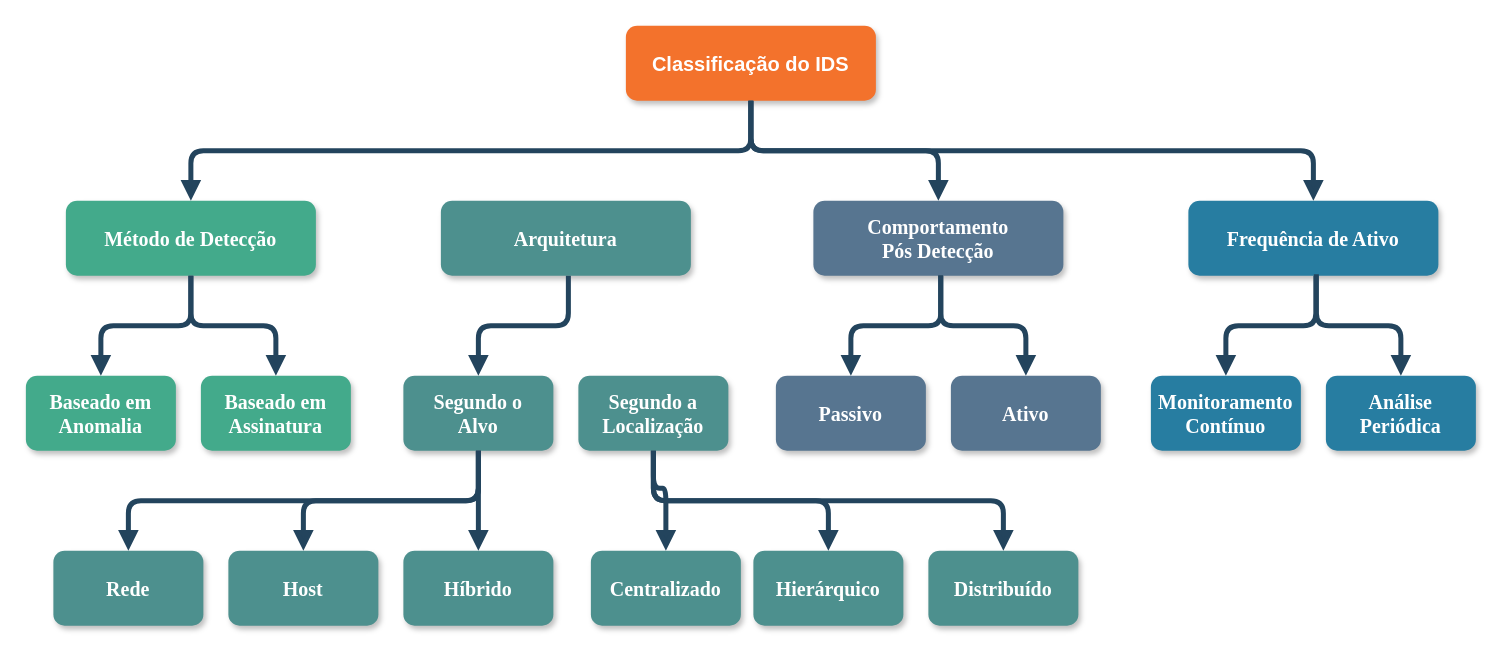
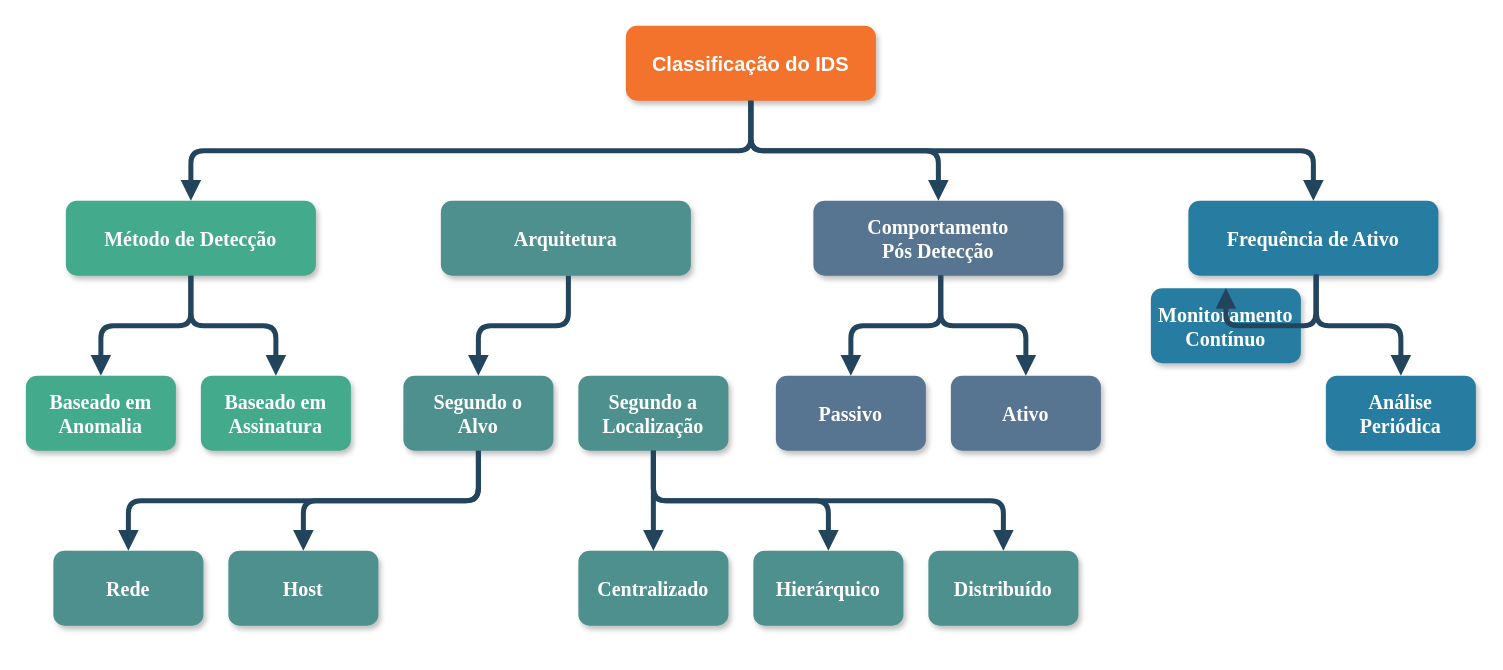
  <mxCell id="0" />
  <mxCell id="1" parent="0" />
  <mxCell id="2" value="Classificação do IDS" style="rounded=1;fillColor=#F3722C;strokeColor=none;shadow=1;gradientColor=none;fontStyle=1;fontColor=#FFFFFF;fontSize=16;" parent="1" vertex="1"><mxGeometry x="500" y="20" width="200" height="60" as="geometry" /></mxCell>
  <mxCell id="3" value="Método de Detecção" style="rounded=1;fillColor=#43AA8B;strokeColor=none;shadow=1;gradientColor=none;fontStyle=1;fontColor=#FFFFFF;fontSize=16;fontFamily=Garamond;" parent="1" vertex="1"><mxGeometry x="52" y="160" width="200" height="60" as="geometry" /></mxCell>
  <mxCell id="4" value="Arquitetura" style="rounded=1;fillColor=#4D908E;strokeColor=none;shadow=1;gradientColor=none;fontStyle=1;fontColor=#FFFFFF;fontSize=16;fontFamily=Garamond;" parent="1" vertex="1"><mxGeometry x="352" y="160" width="200" height="60" as="geometry" /></mxCell>
  <mxCell id="5" value="Baseado em&#10;Anomalia" style="rounded=1;fillColor=#43AA8B;strokeColor=none;shadow=1;gradientColor=none;fontStyle=1;fontColor=#FFFFFF;fontSize=16;fontFamily=Garamond;" parent="1" vertex="1"><mxGeometry x="20" y="300" width="120" height="60" as="geometry" /></mxCell>
  <mxCell id="6" value="" style="edgeStyle=elbowEdgeStyle;elbow=vertical;strokeWidth=4;endArrow=block;endFill=1;fontStyle=1;strokeColor=#23445D;exitX=0.5;exitY=1;exitDx=0;exitDy=0;" parent="1" source="2" target="3" edge="1"><mxGeometry x="-28" y="165.5" width="100" height="100" as="geometry"><mxPoint x="530" y="60" as="sourcePoint" /><mxPoint x="-128" y="-154.5" as="targetPoint" /><Array as="points"><mxPoint x="520" y="120" /><mxPoint x="360" y="110" /></Array></mxGeometry></mxCell>
  <mxCell id="7" value="" style="edgeStyle=elbowEdgeStyle;elbow=vertical;strokeWidth=4;endArrow=block;endFill=1;fontStyle=1;strokeColor=#23445D;exitX=0.5;exitY=1;exitDx=0;exitDy=0;entryX=0.5;entryY=0;entryDx=0;entryDy=0;" parent="1" source="2" target="17" edge="1"><mxGeometry x="22" y="165.5" width="100" height="100" as="geometry"><mxPoint x="572" y="85.5" as="sourcePoint" /><mxPoint x="742.5" y="135.5" as="targetPoint" /><Array as="points"><mxPoint x="720" y="120" /><mxPoint x="670" y="110" /></Array></mxGeometry></mxCell>
  <mxCell id="8" value="Frequência de Ativo" style="rounded=1;fillColor=#277DA1;strokeColor=none;shadow=1;gradientColor=none;fontStyle=1;fontColor=#FFFFFF;fontSize=16;fontFamily=Garamond;" vertex="1" parent="1"><mxGeometry x="950" y="160" width="200" height="60" as="geometry" /></mxCell>
  <mxCell id="9" value="" style="edgeStyle=elbowEdgeStyle;elbow=vertical;strokeWidth=4;endArrow=block;endFill=1;fontStyle=1;strokeColor=#23445D;exitX=0.5;exitY=1;exitDx=0;exitDy=0;entryX=0.5;entryY=0;entryDx=0;entryDy=0;" edge="1" target="8" parent="1" source="2"><mxGeometry x="260" y="165.5" width="100" height="100" as="geometry"><mxPoint x="810" y="60" as="sourcePoint" /><mxPoint x="160" y="-154.5" as="targetPoint" /><Array as="points"><mxPoint x="700" y="120" /><mxPoint x="908" y="110" /></Array></mxGeometry></mxCell>
  <mxCell id="10" value="Baseado em&#10;Assinatura" style="rounded=1;fillColor=#43AA8B;strokeColor=none;shadow=1;gradientColor=none;fontStyle=1;fontColor=#FFFFFF;fontSize=16;fontFamily=Garamond;" vertex="1" parent="1"><mxGeometry x="160" y="300" width="120" height="60" as="geometry" /></mxCell>
  <mxCell id="11" value="Segundo o&#10;Alvo" style="rounded=1;fillColor=#4D908E;strokeColor=none;shadow=1;gradientColor=none;fontStyle=1;fontColor=#FFFFFF;fontSize=16;fontFamily=Garamond;" vertex="1" parent="1"><mxGeometry x="322" y="300" width="120" height="60" as="geometry" /></mxCell>
  <mxCell id="12" value="Segundo a&#10;Localização" style="rounded=1;fillColor=#4D908E;strokeColor=none;shadow=1;gradientColor=none;fontStyle=1;fontColor=#FFFFFF;fontSize=16;fontFamily=Garamond;" vertex="1" parent="1"><mxGeometry x="462" y="300" width="120" height="60" as="geometry" /></mxCell>
  <mxCell id="13" value="Passivo" style="rounded=1;fillColor=#577590;strokeColor=none;shadow=1;gradientColor=none;fontStyle=1;fontColor=#FFFFFF;fontSize=16;fontFamily=Garamond;" vertex="1" parent="1"><mxGeometry x="620" y="300" width="120" height="60" as="geometry" /></mxCell>
  <mxCell id="14" value="Ativo" style="rounded=1;fillColor=#577590;strokeColor=none;shadow=1;gradientColor=none;fontStyle=1;fontColor=#FFFFFF;fontSize=16;fontFamily=Garamond;" vertex="1" parent="1"><mxGeometry x="760" y="300" width="120" height="60" as="geometry" /></mxCell>
- <mxCell id="15" value="Monitoramento&#10;Contínuo" style="rounded=1;fillColor=#277DA1;strokeColor=none;shadow=1;gradientColor=none;fontStyle=1;fontColor=#FFFFFF;fontSize=16;fontFamily=Garamond;" vertex="1" parent="1"><mxGeometry x="920" y="300" width="120" height="60" as="geometry" /></mxCell>
+ <mxCell id="15" value="Monitoramento&#10;Contínuo" style="rounded=1;fillColor=#277DA1;strokeColor=none;shadow=1;gradientColor=none;fontStyle=1;fontColor=#FFFFFF;fontSize=16;fontFamily=Garamond;" vertex="1" parent="1"><mxGeometry x="920" y="230" width="120" height="60" as="geometry" /></mxCell>
  <mxCell id="16" value="Análise&#10;Periódica" style="rounded=1;fillColor=#277DA1;strokeColor=none;shadow=1;gradientColor=none;fontStyle=1;fontColor=#FFFFFF;fontSize=16;fontFamily=Garamond;" vertex="1" parent="1"><mxGeometry x="1060" y="300" width="120" height="60" as="geometry" /></mxCell>
  <mxCell id="17" value="Comportamento&#10;Pós Detecção" style="rounded=1;fillColor=#577590;strokeColor=none;shadow=1;gradientColor=none;fontStyle=1;fontColor=#FFFFFF;fontSize=16;fontFamily=Garamond;" vertex="1" parent="1"><mxGeometry x="650" y="160" width="200" height="60" as="geometry" /></mxCell>
  <mxCell id="18" value="" style="edgeStyle=elbowEdgeStyle;elbow=vertical;strokeWidth=4;endArrow=block;endFill=1;fontStyle=1;strokeColor=#23445D;exitX=0.5;exitY=1;exitDx=0;exitDy=0;entryX=0.5;entryY=0;entryDx=0;entryDy=0;fontFamily=Garamond;" edge="1" parent="1" source="3" target="5"><mxGeometry x="-630" y="284" width="100" height="100" as="geometry"><mxPoint x="-2" y="188.5" as="sourcePoint" /><mxPoint x="-450" y="254.5" as="targetPoint" /><Array as="points"><mxPoint x="130" y="260" /><mxPoint x="130" y="244.5" /><mxPoint x="40" y="234.5" /></Array></mxGeometry></mxCell>
  <mxCell id="19" value="" style="edgeStyle=elbowEdgeStyle;elbow=vertical;strokeWidth=4;endArrow=block;endFill=1;fontStyle=1;strokeColor=#23445D;exitX=0.5;exitY=1;exitDx=0;exitDy=0;entryX=0.5;entryY=0;entryDx=0;entryDy=0;fontFamily=Garamond;" edge="1" parent="1" source="3" target="10"><mxGeometry x="380" y="100" width="100" height="100" as="geometry"><mxPoint x="720" y="4.5" as="sourcePoint" /><mxPoint x="1170" y="70.5" as="targetPoint" /><Array as="points"><mxPoint x="200" y="260" /><mxPoint x="190" y="244.5" /></Array></mxGeometry></mxCell>
  <mxCell id="20" value="" style="edgeStyle=elbowEdgeStyle;elbow=vertical;strokeWidth=4;endArrow=block;endFill=1;fontStyle=1;strokeColor=#23445D;exitX=0.5;exitY=1;exitDx=0;exitDy=0;entryX=0.5;entryY=0;entryDx=0;entryDy=0;fontFamily=Garamond;" edge="1" parent="1" target="11"><mxGeometry x="-328" y="283.5" width="100" height="100" as="geometry"><mxPoint x="454" y="220" as="sourcePoint" /><mxPoint x="382" y="274.5" as="targetPoint" /><Array as="points"><mxPoint x="430" y="260" /><mxPoint x="432" y="244" /><mxPoint x="342" y="234" /></Array></mxGeometry></mxCell>
  <mxCell id="21" value="" style="edgeStyle=elbowEdgeStyle;elbow=vertical;strokeWidth=4;endArrow=block;endFill=1;fontStyle=1;strokeColor=#23445D;exitX=0.5;exitY=1;exitDx=0;exitDy=0;entryX=0.5;entryY=0;entryDx=0;entryDy=0;fontFamily=Garamond;" edge="1" parent="1" target="13"><mxGeometry x="-30" y="283.5" width="100" height="100" as="geometry"><mxPoint x="752" y="220" as="sourcePoint" /><mxPoint x="680" y="274" as="targetPoint" /><Array as="points"><mxPoint x="700" y="260" /><mxPoint x="730" y="244" /><mxPoint x="640" y="234" /></Array></mxGeometry></mxCell>
  <mxCell id="22" value="" style="edgeStyle=elbowEdgeStyle;elbow=vertical;strokeWidth=4;endArrow=block;endFill=1;fontStyle=1;strokeColor=#23445D;exitX=0.509;exitY=0.994;exitDx=0;exitDy=0;entryX=0.5;entryY=0;entryDx=0;entryDy=0;exitPerimeter=0;fontFamily=Garamond;" edge="1" parent="1" source="17" target="14"><mxGeometry x="980" y="99.5" width="100" height="100" as="geometry"><mxPoint x="752" y="220" as="sourcePoint" /><mxPoint x="820" y="274" as="targetPoint" /><Array as="points"><mxPoint x="780" y="260" /></Array></mxGeometry></mxCell>
  <mxCell id="23" value="" style="edgeStyle=elbowEdgeStyle;elbow=vertical;strokeWidth=4;endArrow=block;endFill=1;fontStyle=1;strokeColor=#23445D;exitX=0.5;exitY=1;exitDx=0;exitDy=0;entryX=0.5;entryY=0;entryDx=0;entryDy=0;fontFamily=Garamond;" edge="1" parent="1" target="15"><mxGeometry x="270" y="283.5" width="100" height="100" as="geometry"><mxPoint x="1052" y="220" as="sourcePoint" /><mxPoint x="980" y="274" as="targetPoint" /><Array as="points"><mxPoint x="1030" y="260" /><mxPoint x="1030" y="244" /><mxPoint x="940" y="234" /></Array></mxGeometry></mxCell>
  <mxCell id="24" value="" style="edgeStyle=elbowEdgeStyle;elbow=vertical;strokeWidth=4;endArrow=block;endFill=1;fontStyle=1;strokeColor=#23445D;exitX=0.512;exitY=0.982;exitDx=0;exitDy=0;entryX=0.5;entryY=0;entryDx=0;entryDy=0;exitPerimeter=0;fontFamily=Garamond;" edge="1" parent="1" source="8" target="16"><mxGeometry x="1280" y="99.5" width="100" height="100" as="geometry"><mxPoint x="1052" y="220" as="sourcePoint" /><mxPoint x="1120" y="274" as="targetPoint" /><Array as="points"><mxPoint x="1080" y="260" /></Array></mxGeometry></mxCell>
  <mxCell id="25" value="Host" style="rounded=1;fillColor=#4D908E;strokeColor=none;shadow=1;gradientColor=none;fontStyle=1;fontColor=#FFFFFF;fontSize=16;fontFamily=Garamond;" vertex="1" parent="1"><mxGeometry x="182" y="440" width="120" height="60" as="geometry" /></mxCell>
  <mxCell id="26" value="Rede" style="rounded=1;fillColor=#4D908E;strokeColor=none;shadow=1;gradientColor=none;fontStyle=1;fontColor=#FFFFFF;fontSize=16;fontFamily=Garamond;" vertex="1" parent="1"><mxGeometry x="42" y="440" width="120" height="60" as="geometry" /></mxCell>
- <mxCell id="27" value="Híbrido" style="rounded=1;fillColor=#4D908E;strokeColor=none;shadow=1;gradientColor=none;fontStyle=1;fontColor=#FFFFFF;fontSize=16;fontFamily=Garamond;" vertex="1" parent="1"><mxGeometry x="322" y="440" width="120" height="60" as="geometry" /></mxCell>
  <mxCell id="28" value="" style="edgeStyle=elbowEdgeStyle;elbow=vertical;strokeWidth=4;endArrow=block;endFill=1;fontStyle=1;strokeColor=#23445D;exitX=0.5;exitY=1;exitDx=0;exitDy=0;entryX=0.5;entryY=0;entryDx=0;entryDy=0;fontFamily=Garamond;" edge="1" parent="1" source="11" target="26"><mxGeometry x="-282" y="493.5" width="100" height="100" as="geometry"><mxPoint x="500" y="430" as="sourcePoint" /><mxPoint x="428" y="484.5" as="targetPoint" /><Array as="points"><mxPoint x="180" y="400" /><mxPoint x="180" y="390" /><mxPoint x="310" y="380" /><mxPoint x="140" y="390" /><mxPoint x="388" y="444" /></Array></mxGeometry></mxCell>
  <mxCell id="29" value="" style="edgeStyle=elbowEdgeStyle;elbow=vertical;strokeWidth=4;endArrow=block;endFill=1;fontStyle=1;strokeColor=#23445D;exitX=0.5;exitY=1;exitDx=0;exitDy=0;entryX=0.5;entryY=0;entryDx=0;entryDy=0;fontFamily=Garamond;" edge="1" parent="1" source="11" target="25"><mxGeometry x="-94" y="553.5" width="100" height="100" as="geometry"><mxPoint x="570" y="420" as="sourcePoint" /><mxPoint x="290" y="480" as="targetPoint" /><Array as="points"><mxPoint x="340" y="400" /><mxPoint x="290" y="390" /><mxPoint x="320" y="390" /><mxPoint x="498" y="440" /><mxPoint x="328" y="450" /><mxPoint x="576" y="504" /></Array></mxGeometry></mxCell>
- <mxCell id="30" value="" style="edgeStyle=elbowEdgeStyle;elbow=vertical;strokeWidth=4;endArrow=block;endFill=1;fontStyle=1;strokeColor=#23445D;exitX=0.5;exitY=1;exitDx=0;exitDy=0;entryX=0.5;entryY=0;entryDx=0;entryDy=0;fontFamily=Garamond;" edge="1" parent="1" source="11" target="27"><mxGeometry x="-244" y="513.5" width="100" height="100" as="geometry"><mxPoint x="420" y="380" as="sourcePoint" /><mxPoint x="140" y="440" as="targetPoint" /><Array as="points"><mxPoint x="370" y="380" /><mxPoint x="348" y="400" /><mxPoint x="178" y="410" /><mxPoint x="426" y="464" /></Array></mxGeometry></mxCell>
  <mxCell id="31" value="Hierárquico" style="rounded=1;fillColor=#4D908E;strokeColor=none;shadow=1;gradientColor=none;fontStyle=1;fontColor=#FFFFFF;fontSize=16;fontFamily=Garamond;" vertex="1" parent="1"><mxGeometry x="602" y="440" width="120" height="60" as="geometry" /></mxCell>
- <mxCell id="32" value="Centralizado" style="rounded=1;fillColor=#4D908E;strokeColor=none;shadow=1;gradientColor=none;fontStyle=1;fontColor=#FFFFFF;fontSize=16;fontFamily=Garamond;" vertex="1" parent="1"><mxGeometry x="472" y="440" width="120" height="60" as="geometry" /></mxCell>
+ <mxCell id="32" value="Centralizado" style="rounded=1;fillColor=#4D908E;strokeColor=none;shadow=1;gradientColor=none;fontStyle=1;fontColor=#FFFFFF;fontSize=16;fontFamily=Garamond;" vertex="1" parent="1"><mxGeometry x="462" y="440" width="120" height="60" as="geometry" /></mxCell>
  <mxCell id="33" value="Distribuído" style="rounded=1;fillColor=#4D908E;strokeColor=none;shadow=1;gradientColor=none;fontStyle=1;fontColor=#FFFFFF;fontSize=16;fontFamily=Garamond;" vertex="1" parent="1"><mxGeometry x="742" y="440" width="120" height="60" as="geometry" /></mxCell>
  <mxCell id="34" value="" style="edgeStyle=elbowEdgeStyle;elbow=vertical;strokeWidth=4;endArrow=block;endFill=1;fontStyle=1;strokeColor=#23445D;entryX=0.5;entryY=0;entryDx=0;entryDy=0;exitX=0.5;exitY=1;exitDx=0;exitDy=0;fontFamily=Garamond;" edge="1" parent="1" source="12" target="33"><mxGeometry x="8" y="503.5" width="100" height="100" as="geometry"><mxPoint x="520" y="370" as="sourcePoint" /><mxPoint x="392" y="430" as="targetPoint" /><Array as="points"><mxPoint x="660" y="400" /><mxPoint x="470" y="400" /><mxPoint x="600" y="390" /><mxPoint x="430" y="400" /><mxPoint x="678" y="454" /></Array></mxGeometry></mxCell>
  <mxCell id="35" value="" style="edgeStyle=elbowEdgeStyle;elbow=vertical;strokeWidth=4;endArrow=block;endFill=1;fontStyle=1;strokeColor=#23445D;entryX=0.5;entryY=0;entryDx=0;entryDy=0;exitX=0.5;exitY=1;exitDx=0;exitDy=0;fontFamily=Garamond;" edge="1" parent="1" source="12" target="31"><mxGeometry x="196" y="563.5" width="100" height="100" as="geometry"><mxPoint x="520" y="360" as="sourcePoint" /><mxPoint x="532" y="430" as="targetPoint" /><Array as="points"><mxPoint x="600" y="400" /><mxPoint x="788" y="450" /><mxPoint x="618" y="460" /><mxPoint x="866" y="514" /></Array></mxGeometry></mxCell>
  <mxCell id="36" value="" style="edgeStyle=elbowEdgeStyle;elbow=vertical;strokeWidth=4;endArrow=block;endFill=1;fontStyle=1;strokeColor=#23445D;exitX=0.5;exitY=1;exitDx=0;exitDy=0;entryX=0.5;entryY=0;entryDx=0;entryDy=0;fontFamily=Garamond;" edge="1" parent="1" source="12" target="32"><mxGeometry x="46" y="523.5" width="100" height="100" as="geometry"><mxPoint x="672" y="370" as="sourcePoint" /><mxPoint x="672" y="430" as="targetPoint" /><Array as="points"><mxPoint x="520" y="390" /><mxPoint x="660" y="390" /><mxPoint x="638" y="410" /><mxPoint x="468" y="420" /><mxPoint x="716" y="474" /></Array></mxGeometry></mxCell>
